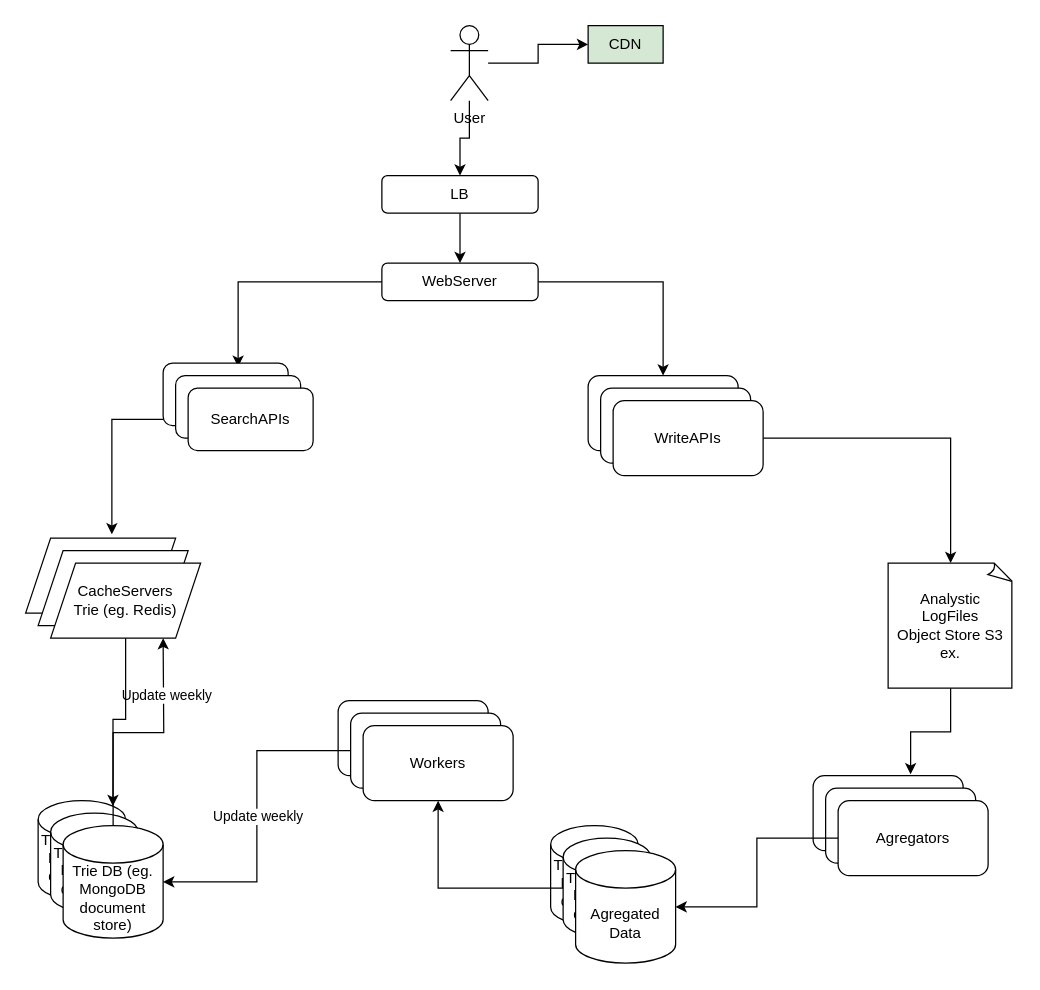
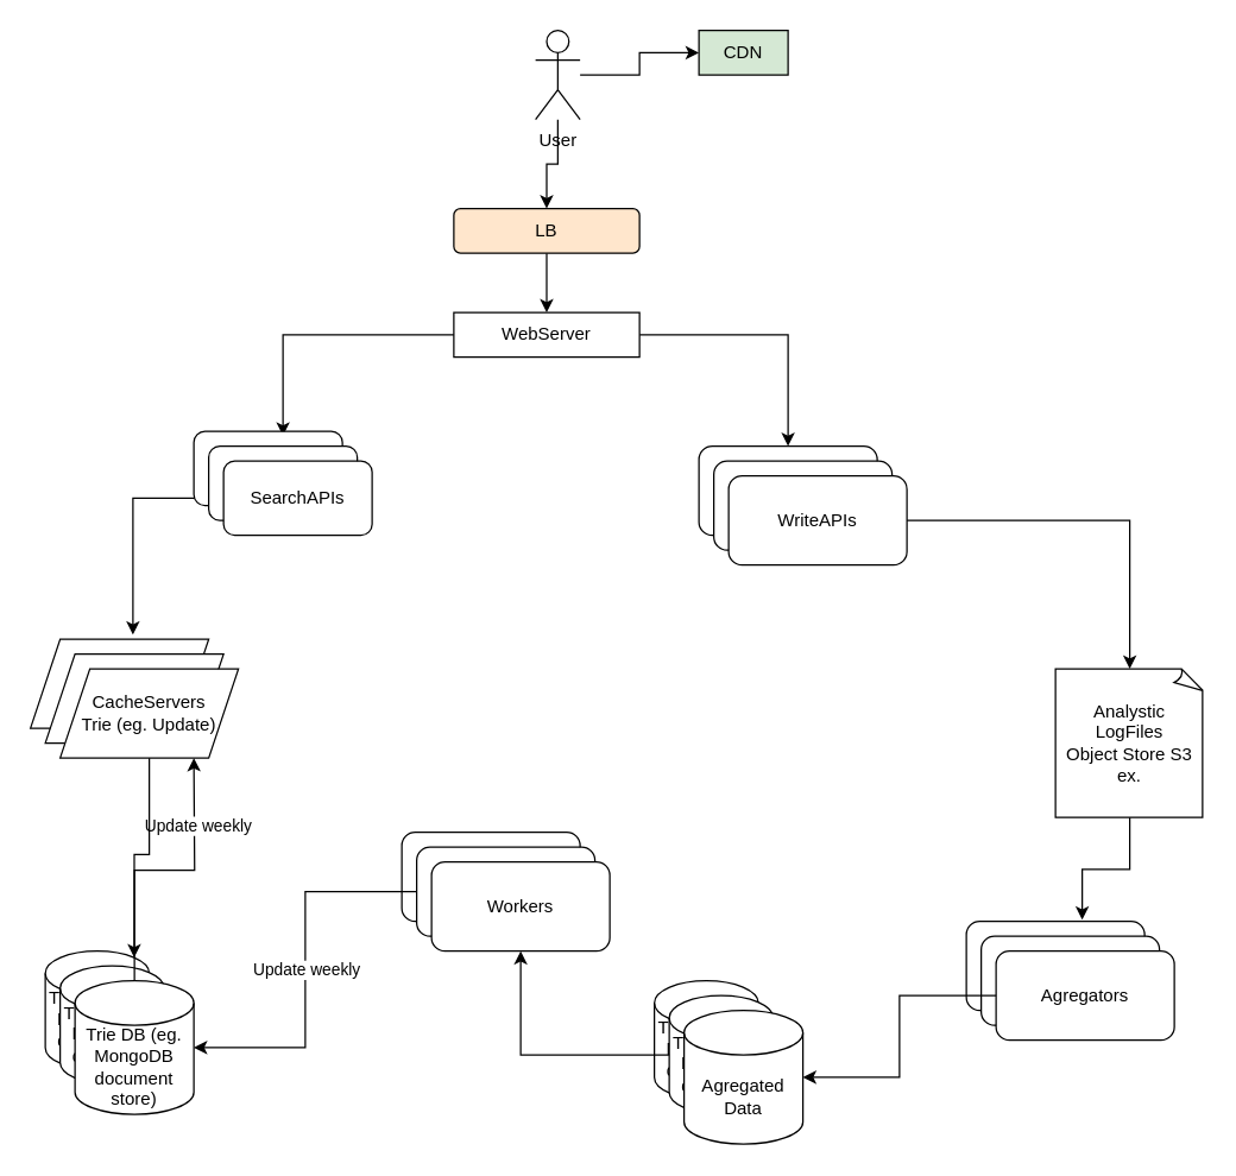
  <mxCell id="0" />
  <mxCell id="1" parent="0" />
  <mxCell id="2" style="edgeStyle=orthogonalEdgeStyle;rounded=0;orthogonalLoop=1;jettySize=auto;html=1;" edge="1" parent="1" source="4" target="5"><mxGeometry relative="1" as="geometry" /></mxCell>
  <mxCell id="3" value="" style="edgeStyle=orthogonalEdgeStyle;rounded=0;orthogonalLoop=1;jettySize=auto;html=1;" edge="1" parent="1" source="4" target="7"><mxGeometry relative="1" as="geometry" /></mxCell>
  <mxCell id="4" value="User" style="shape=umlActor;verticalLabelPosition=bottom;verticalAlign=top;html=1;outlineConnect=0;" vertex="1" parent="1"><mxGeometry x="360" y="20" width="30" height="60" as="geometry" /></mxCell>
  <mxCell id="5" value="CDN" style="rounded=0;whiteSpace=wrap;html=1;fillColor=#d5e8d4;" vertex="1" parent="1"><mxGeometry x="470" y="20" width="60" height="30" as="geometry" /></mxCell>
  <mxCell id="6" value="" style="edgeStyle=orthogonalEdgeStyle;rounded=0;orthogonalLoop=1;jettySize=auto;html=1;" edge="1" parent="1" source="7" target="9"><mxGeometry relative="1" as="geometry" /></mxCell>
- <mxCell id="7" value="LB" style="rounded=1;whiteSpace=wrap;html=1;" vertex="1" parent="1"><mxGeometry x="305" y="140" width="125" height="30" as="geometry" /></mxCell>
+ <mxCell id="7" value="LB" style="rounded=1;whiteSpace=wrap;html=1;fillColor=#ffe6cc;" vertex="1" parent="1"><mxGeometry x="305" y="140" width="125" height="30" as="geometry" /></mxCell>
  <mxCell id="8" style="edgeStyle=orthogonalEdgeStyle;rounded=0;orthogonalLoop=1;jettySize=auto;html=1;" edge="1" parent="1" source="9" target="28"><mxGeometry relative="1" as="geometry" /></mxCell>
- <mxCell id="9" value="WebServer" style="rounded=1;whiteSpace=wrap;html=1;" vertex="1" parent="1"><mxGeometry x="305" y="210" width="125" height="30" as="geometry" /></mxCell>
+ <mxCell id="9" value="WebServer" style="whiteSpace=wrap;html=1;rounded=0;" vertex="1" parent="1"><mxGeometry x="305" y="210" width="125" height="30" as="geometry" /></mxCell>
  <mxCell id="10" style="edgeStyle=orthogonalEdgeStyle;rounded=0;orthogonalLoop=1;jettySize=auto;html=1;entryX=0.6;entryY=0.06;entryDx=0;entryDy=0;entryPerimeter=0;" edge="1" parent="1" source="9" target="17"><mxGeometry relative="1" as="geometry" /></mxCell>
  <mxCell id="11" style="edgeStyle=orthogonalEdgeStyle;rounded=0;orthogonalLoop=1;jettySize=auto;html=1;entryX=0.575;entryY=-0.05;entryDx=0;entryDy=0;entryPerimeter=0;" edge="1" parent="1" source="19" target="13"><mxGeometry relative="1" as="geometry" /></mxCell>
  <mxCell id="12" value="" style="group" vertex="1" connectable="0" parent="1"><mxGeometry x="20" y="430" width="140" height="80" as="geometry" /></mxCell>
  <mxCell id="13" value="" style="shape=parallelogram;perimeter=parallelogramPerimeter;whiteSpace=wrap;html=1;fixedSize=1;" vertex="1" parent="12"><mxGeometry width="120" height="60" as="geometry" /></mxCell>
  <mxCell id="14" value="" style="shape=parallelogram;perimeter=parallelogramPerimeter;whiteSpace=wrap;html=1;fixedSize=1;" vertex="1" parent="12"><mxGeometry x="10" y="10" width="120" height="60" as="geometry" /></mxCell>
- <mxCell id="15" value="CacheServers&lt;br&gt;Trie (eg. Redis)" style="shape=parallelogram;perimeter=parallelogramPerimeter;whiteSpace=wrap;html=1;fixedSize=1;" vertex="1" parent="12"><mxGeometry x="20" y="20" width="120" height="60" as="geometry" /></mxCell>
+ <mxCell id="15" value="CacheServers&lt;br&gt;Trie (eg. Update)" style="shape=parallelogram;perimeter=parallelogramPerimeter;whiteSpace=wrap;html=1;fixedSize=1;" vertex="1" parent="12"><mxGeometry x="20" y="20" width="120" height="60" as="geometry" /></mxCell>
  <mxCell id="16" value="" style="group" vertex="1" connectable="0" parent="1"><mxGeometry x="130" y="290" width="120" height="70" as="geometry" /></mxCell>
  <mxCell id="17" value="SearchAPIs" style="rounded=1;whiteSpace=wrap;html=1;" vertex="1" parent="16"><mxGeometry width="100" height="50" as="geometry" /></mxCell>
  <mxCell id="18" value="SearchAPIs" style="rounded=1;whiteSpace=wrap;html=1;" vertex="1" parent="16"><mxGeometry x="10" y="10" width="100" height="50" as="geometry" /></mxCell>
  <mxCell id="19" value="SearchAPIs" style="rounded=1;whiteSpace=wrap;html=1;" vertex="1" parent="16"><mxGeometry x="20" y="20" width="100" height="50" as="geometry" /></mxCell>
  <mxCell id="20" value="" style="group" vertex="1" connectable="0" parent="1"><mxGeometry x="30" y="640" width="100" height="110" as="geometry" /></mxCell>
  <mxCell id="21" value="Trie DB (eg. MongoDB document store)" style="shape=cylinder3;whiteSpace=wrap;html=1;boundedLbl=1;backgroundOutline=1;size=15;" vertex="1" parent="20"><mxGeometry width="70" height="80" as="geometry" /></mxCell>
  <mxCell id="22" value="Trie DB (eg. MongoDB document store)" style="shape=cylinder3;whiteSpace=wrap;html=1;boundedLbl=1;backgroundOutline=1;size=15;" vertex="1" parent="20"><mxGeometry x="10" y="10" width="70" height="80" as="geometry" /></mxCell>
  <mxCell id="23" style="edgeStyle=orthogonalEdgeStyle;rounded=0;orthogonalLoop=1;jettySize=auto;html=1;" edge="1" parent="20" source="25"><mxGeometry relative="1" as="geometry"><mxPoint x="100" y="-130" as="targetPoint" /></mxGeometry></mxCell>
  <mxCell id="24" value="Update weekly" style="edgeLabel;html=1;align=center;verticalAlign=middle;resizable=0;points=[];" vertex="1" connectable="0" parent="23"><mxGeometry x="0.527" y="-2" relative="1" as="geometry"><mxPoint as="offset" /></mxGeometry></mxCell>
  <mxCell id="25" value="Trie DB (eg. MongoDB document store)" style="shape=cylinder3;whiteSpace=wrap;html=1;boundedLbl=1;backgroundOutline=1;size=15;" vertex="1" parent="20"><mxGeometry x="20" y="20" width="80" height="90" as="geometry" /></mxCell>
  <mxCell id="26" style="edgeStyle=orthogonalEdgeStyle;rounded=0;orthogonalLoop=1;jettySize=auto;html=1;entryX=0.855;entryY=0;entryDx=0;entryDy=4.35;entryPerimeter=0;" edge="1" parent="1" source="15" target="21"><mxGeometry relative="1" as="geometry" /></mxCell>
  <mxCell id="27" value="" style="group" vertex="1" connectable="0" parent="1"><mxGeometry x="470" y="300" width="140" height="80" as="geometry" /></mxCell>
  <mxCell id="28" value="WriteAPIs" style="rounded=1;whiteSpace=wrap;html=1;" vertex="1" parent="27"><mxGeometry width="120" height="60" as="geometry" /></mxCell>
  <mxCell id="29" value="WriteAPIs" style="rounded=1;whiteSpace=wrap;html=1;" vertex="1" parent="27"><mxGeometry x="10" y="10" width="120" height="60" as="geometry" /></mxCell>
  <mxCell id="30" value="WriteAPIs" style="rounded=1;whiteSpace=wrap;html=1;" vertex="1" parent="27"><mxGeometry x="20" y="20" width="120" height="60" as="geometry" /></mxCell>
  <mxCell id="31" value="Analystic &lt;br&gt;LogFiles&lt;br&gt;Object Store S3 ex." style="whiteSpace=wrap;html=1;shape=mxgraph.basic.document" vertex="1" parent="1"><mxGeometry x="710" y="450" width="100" height="100" as="geometry" /></mxCell>
  <mxCell id="32" style="edgeStyle=orthogonalEdgeStyle;rounded=0;orthogonalLoop=1;jettySize=auto;html=1;entryX=0.5;entryY=0;entryDx=0;entryDy=0;entryPerimeter=0;" edge="1" parent="1" source="30" target="31"><mxGeometry relative="1" as="geometry" /></mxCell>
  <mxCell id="33" value="" style="group" vertex="1" connectable="0" parent="1"><mxGeometry x="650" y="620" width="140" height="80" as="geometry" /></mxCell>
  <mxCell id="34" value="WriteAPIs" style="rounded=1;whiteSpace=wrap;html=1;" vertex="1" parent="33"><mxGeometry width="120" height="60" as="geometry" /></mxCell>
  <mxCell id="35" value="WriteAPIs" style="rounded=1;whiteSpace=wrap;html=1;" vertex="1" parent="33"><mxGeometry x="10" y="10" width="120" height="60" as="geometry" /></mxCell>
  <mxCell id="36" value="Agregators" style="rounded=1;whiteSpace=wrap;html=1;" vertex="1" parent="33"><mxGeometry x="20" y="20" width="120" height="60" as="geometry" /></mxCell>
  <mxCell id="37" style="edgeStyle=orthogonalEdgeStyle;rounded=0;orthogonalLoop=1;jettySize=auto;html=1;entryX=0.65;entryY=-0.017;entryDx=0;entryDy=0;entryPerimeter=0;" edge="1" parent="1" source="31" target="34"><mxGeometry relative="1" as="geometry" /></mxCell>
  <mxCell id="38" value="" style="group" vertex="1" connectable="0" parent="1"><mxGeometry x="440" y="660" width="100" height="110" as="geometry" /></mxCell>
  <mxCell id="39" value="Trie DB (eg. MongoDB document store)" style="shape=cylinder3;whiteSpace=wrap;html=1;boundedLbl=1;backgroundOutline=1;size=15;" vertex="1" parent="38"><mxGeometry width="70" height="80" as="geometry" /></mxCell>
  <mxCell id="40" value="Trie DB (eg. MongoDB document store)" style="shape=cylinder3;whiteSpace=wrap;html=1;boundedLbl=1;backgroundOutline=1;size=15;" vertex="1" parent="38"><mxGeometry x="10" y="10" width="70" height="80" as="geometry" /></mxCell>
  <mxCell id="41" value="Agregated Data" style="shape=cylinder3;whiteSpace=wrap;html=1;boundedLbl=1;backgroundOutline=1;size=15;" vertex="1" parent="38"><mxGeometry x="20" y="20" width="80" height="90" as="geometry" /></mxCell>
  <mxCell id="42" style="edgeStyle=orthogonalEdgeStyle;rounded=0;orthogonalLoop=1;jettySize=auto;html=1;" edge="1" parent="1" source="36" target="41"><mxGeometry relative="1" as="geometry" /></mxCell>
  <mxCell id="43" value="" style="group" vertex="1" connectable="0" parent="1"><mxGeometry x="270" y="560" width="140" height="80" as="geometry" /></mxCell>
  <mxCell id="44" value="WriteAPIs" style="rounded=1;whiteSpace=wrap;html=1;" vertex="1" parent="43"><mxGeometry width="120" height="60" as="geometry" /></mxCell>
  <mxCell id="45" value="WriteAPIs" style="rounded=1;whiteSpace=wrap;html=1;" vertex="1" parent="43"><mxGeometry x="10" y="10" width="120" height="60" as="geometry" /></mxCell>
  <mxCell id="46" value="Workers" style="rounded=1;whiteSpace=wrap;html=1;" vertex="1" parent="43"><mxGeometry x="20" y="20" width="120" height="60" as="geometry" /></mxCell>
  <mxCell id="47" style="edgeStyle=orthogonalEdgeStyle;rounded=0;orthogonalLoop=1;jettySize=auto;html=1;" edge="1" parent="1" source="40" target="46"><mxGeometry relative="1" as="geometry" /></mxCell>
  <mxCell id="48" style="edgeStyle=orthogonalEdgeStyle;rounded=0;orthogonalLoop=1;jettySize=auto;html=1;entryX=1;entryY=0.5;entryDx=0;entryDy=0;entryPerimeter=0;" edge="1" parent="1" source="45" target="25"><mxGeometry relative="1" as="geometry" /></mxCell>
  <mxCell id="49" value="Update weekly" style="edgeLabel;html=1;align=center;verticalAlign=middle;resizable=0;points=[];" vertex="1" connectable="0" parent="48"><mxGeometry x="-0.004" relative="1" as="geometry"><mxPoint as="offset" /></mxGeometry></mxCell>
